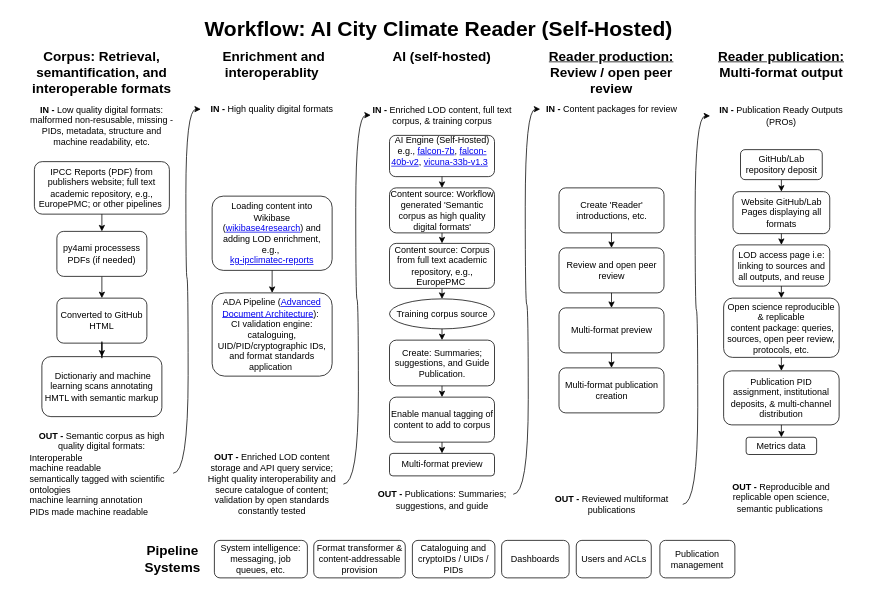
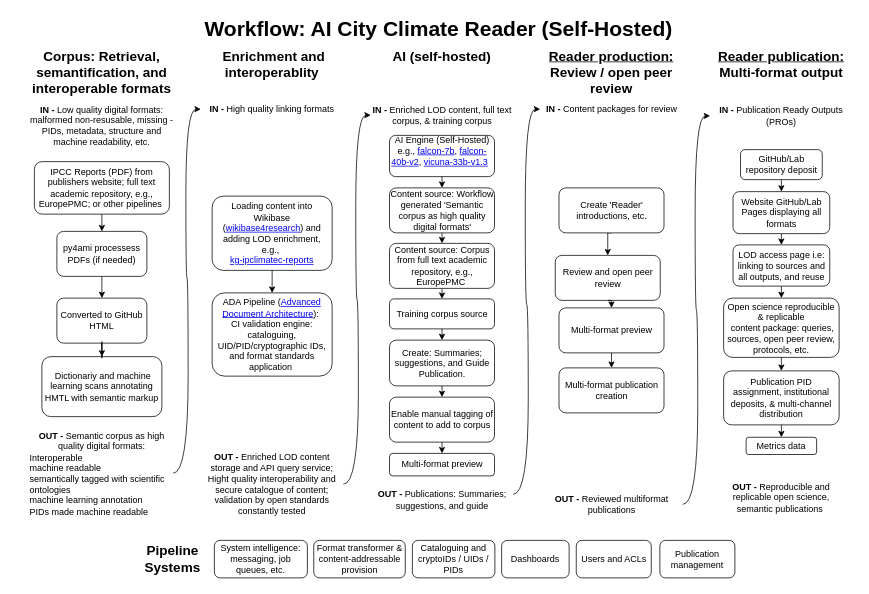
  <mxCell id="0" />
  <mxCell id="1" parent="0" />
  <mxCell id="2" value="&lt;font style=&quot;font-size: 28px;&quot;&gt;&lt;b&gt;Workflow: AI City&amp;nbsp;&lt;span style=&quot;background-color: rgb(255, 255, 255); text-align: start;&quot;&gt;Climate Reader&lt;/span&gt;&lt;/b&gt;&lt;/font&gt;&lt;b style=&quot;border-color: var(--border-color); font-size: 28px;&quot;&gt;&amp;nbsp;(Self-Hosted)&amp;nbsp;&lt;/b&gt;" style="text;html=1;strokeColor=none;fillColor=none;align=center;verticalAlign=middle;whiteSpace=wrap;rounded=0;" vertex="1" parent="1"><mxGeometry x="83" y="20" width="1010" height="36" as="geometry" /></mxCell>
  <mxCell id="3" value="&amp;nbsp;" style="text;html=1;align=center;verticalAlign=middle;resizable=0;points=[];autosize=1;" vertex="1" parent="2"><mxGeometry x="598" y="6" width="30" height="30" as="geometry" /></mxCell>
  <mxCell id="4" style="edgeStyle=orthogonalEdgeStyle;curved=1;rounded=0;orthogonalLoop=1;jettySize=auto;html=1;entryX=0;entryY=0.5;entryDx=0;entryDy=0;" edge="1" parent="1" source="71" target="58"><mxGeometry relative="1" as="geometry"><mxPoint x="59" y="773" as="sourcePoint" /></mxGeometry></mxCell>
  <mxCell id="5" style="edgeStyle=orthogonalEdgeStyle;rounded=0;orthogonalLoop=1;jettySize=auto;html=1;exitX=1;exitY=0.5;exitDx=0;exitDy=0;entryX=0;entryY=0.5;entryDx=0;entryDy=0;curved=1;" edge="1" parent="1" source="59" target="49"><mxGeometry relative="1" as="geometry" /></mxCell>
  <mxCell id="6" style="edgeStyle=orthogonalEdgeStyle;curved=1;rounded=0;orthogonalLoop=1;jettySize=auto;html=1;exitX=1;exitY=0.5;exitDx=0;exitDy=0;entryX=0;entryY=0.5;entryDx=0;entryDy=0;" edge="1" parent="1" source="33" target="21"><mxGeometry relative="1" as="geometry" /></mxCell>
  <mxCell id="7" style="edgeStyle=orthogonalEdgeStyle;rounded=0;orthogonalLoop=1;jettySize=auto;html=1;exitX=1;exitY=0.25;exitDx=0;exitDy=0;curved=1;entryX=0;entryY=0.5;entryDx=0;entryDy=0;" edge="1" parent="1" source="50" target="32"><mxGeometry relative="1" as="geometry"><mxPoint x="709" y="113" as="targetPoint" /></mxGeometry></mxCell>
  <mxCell id="8" value="" style="group" connectable="0" vertex="1" parent="1"><mxGeometry x="946" y="71" width="190" height="607" as="geometry" /></mxCell>
  <mxCell id="9" value="&lt;h2&gt;&lt;u&gt;Reader publication:&lt;/u&gt; Multi-format output&lt;/h2&gt;" style="text;html=1;strokeColor=none;fillColor=none;align=center;verticalAlign=middle;whiteSpace=wrap;rounded=0;" vertex="1" parent="8"><mxGeometry x="6" width="178" height="30" as="geometry" /></mxCell>
  <mxCell id="10" value="Website GitHub/Lab Pages displaying all formats" style="rounded=1;whiteSpace=wrap;html=1;fontSize=12;glass=0;strokeWidth=1;shadow=0;spacing=4;" vertex="1" parent="8"><mxGeometry x="30.5" y="184" width="129" height="56" as="geometry" /></mxCell>
  <mxCell id="11" style="edgeStyle=orthogonalEdgeStyle;rounded=0;orthogonalLoop=1;jettySize=auto;html=1;exitX=0.5;exitY=1;exitDx=0;exitDy=0;entryX=0.5;entryY=0;entryDx=0;entryDy=0;" edge="1" parent="8" source="12" target="10"><mxGeometry relative="1" as="geometry" /></mxCell>
  <mxCell id="12" value="GitHub/Lab repository deposit" style="rounded=1;whiteSpace=wrap;html=1;spacing=4;" vertex="1" parent="8"><mxGeometry x="40.5" y="128" width="109" height="40" as="geometry" /></mxCell>
  <mxCell id="13" value="LOD access page i.e: linking to sources and all outputs, and reuse" style="rounded=1;whiteSpace=wrap;html=1;fontSize=12;glass=0;strokeWidth=1;shadow=0;spacing=4;" vertex="1" parent="8"><mxGeometry x="30.5" y="255" width="129" height="55" as="geometry" /></mxCell>
  <mxCell id="14" style="edgeStyle=orthogonalEdgeStyle;rounded=0;orthogonalLoop=1;jettySize=auto;html=1;exitX=0.5;exitY=1;exitDx=0;exitDy=0;entryX=0.5;entryY=0;entryDx=0;entryDy=0;" edge="1" parent="8" source="10" target="13"><mxGeometry relative="1" as="geometry" /></mxCell>
  <mxCell id="15" value="Open science reproducible &amp;amp; replicable&lt;br&gt;&amp;nbsp;content package: queries, sources, open peer review, protocols, etc." style="rounded=1;whiteSpace=wrap;html=1;fontSize=12;glass=0;strokeWidth=1;shadow=0;spacing=4;" vertex="1" parent="8"><mxGeometry x="18" y="326" width="154" height="79" as="geometry" /></mxCell>
  <mxCell id="16" style="edgeStyle=orthogonalEdgeStyle;rounded=0;orthogonalLoop=1;jettySize=auto;html=1;exitX=0.5;exitY=1;exitDx=0;exitDy=0;entryX=0.5;entryY=0;entryDx=0;entryDy=0;" edge="1" parent="8" source="13" target="15"><mxGeometry relative="1" as="geometry" /></mxCell>
  <mxCell id="17" value="Publication PID assignment, institutional deposits, &amp;amp; multi-channel distribution" style="rounded=1;whiteSpace=wrap;html=1;fontSize=12;glass=0;strokeWidth=1;shadow=0;spacing=4;" vertex="1" parent="8"><mxGeometry x="18" y="423" width="154" height="72" as="geometry" /></mxCell>
  <mxCell id="18" style="edgeStyle=orthogonalEdgeStyle;rounded=0;orthogonalLoop=1;jettySize=auto;html=1;exitX=0.5;exitY=1;exitDx=0;exitDy=0;entryX=0.5;entryY=0;entryDx=0;entryDy=0;" edge="1" parent="8" source="15" target="17"><mxGeometry relative="1" as="geometry" /></mxCell>
  <mxCell id="19" value="Metrics data" style="rounded=1;whiteSpace=wrap;html=1;fontSize=12;glass=0;strokeWidth=1;shadow=0;spacing=4;" vertex="1" parent="8"><mxGeometry x="48" y="511.5" width="94" height="23" as="geometry" /></mxCell>
  <mxCell id="20" style="edgeStyle=orthogonalEdgeStyle;rounded=0;orthogonalLoop=1;jettySize=auto;html=1;exitX=0.5;exitY=1;exitDx=0;exitDy=0;entryX=0.5;entryY=0;entryDx=0;entryDy=0;entryPerimeter=0;" edge="1" parent="8" source="17" target="19"><mxGeometry relative="1" as="geometry" /></mxCell>
  <mxCell id="21" value="&lt;b&gt;IN - &lt;/b&gt;Publication Ready Outputs (PROs)" style="text;html=1;strokeColor=none;fillColor=none;align=center;verticalAlign=middle;whiteSpace=wrap;rounded=0;" vertex="1" parent="8"><mxGeometry y="68" width="190" height="30" as="geometry" /></mxCell>
  <mxCell id="22" value="&lt;b&gt;OUT - &lt;/b&gt;Reproducible and replicable open science, semantic publications&amp;nbsp;" style="text;html=1;strokeColor=none;fillColor=none;align=center;verticalAlign=middle;whiteSpace=wrap;rounded=0;" vertex="1" parent="8"><mxGeometry x="8" y="577" width="174" height="30" as="geometry" /></mxCell>
  <mxCell id="23" value="" style="group" connectable="0" vertex="1" parent="1"><mxGeometry x="712" y="82" width="205" height="605" as="geometry" /></mxCell>
  <mxCell id="24" value="&lt;h2&gt;&lt;u&gt;Reader production:&lt;/u&gt; Review / open peer review&lt;/h2&gt;" style="text;html=1;strokeColor=none;fillColor=none;align=center;verticalAlign=middle;whiteSpace=wrap;rounded=0;" vertex="1" parent="23"><mxGeometry width="205" height="30" as="geometry" /></mxCell>
- <mxCell id="25" value="Review and open peer review" style="rounded=1;whiteSpace=wrap;html=1;fontSize=12;glass=0;strokeWidth=1;shadow=0;" vertex="1" parent="23"><mxGeometry x="32.5" y="248" width="140" height="60" as="geometry" /></mxCell>
+ <mxCell id="25" value="Review and open peer review" style="rounded=1;whiteSpace=wrap;html=1;fontSize=12;glass=0;strokeWidth=1;shadow=0;" vertex="1" parent="23"><mxGeometry x="27.5" y="258" width="140" height="60" as="geometry" /></mxCell>
  <mxCell id="26" style="edgeStyle=orthogonalEdgeStyle;rounded=0;orthogonalLoop=1;jettySize=auto;html=1;exitX=0.5;exitY=1;exitDx=0;exitDy=0;entryX=0.5;entryY=0;entryDx=0;entryDy=0;" edge="1" parent="23" source="27" target="25"><mxGeometry relative="1" as="geometry" /></mxCell>
  <mxCell id="27" value="Create 'Reader' introductions, etc." style="rounded=1;whiteSpace=wrap;html=1;fontSize=12;glass=0;strokeWidth=1;shadow=0;" vertex="1" parent="23"><mxGeometry x="32.5" y="168" width="140" height="60" as="geometry" /></mxCell>
  <mxCell id="28" value="Multi-format preview" style="rounded=1;whiteSpace=wrap;html=1;fontSize=12;glass=0;strokeWidth=1;shadow=0;" vertex="1" parent="23"><mxGeometry x="32.5" y="328" width="140" height="60" as="geometry" /></mxCell>
  <mxCell id="29" style="edgeStyle=orthogonalEdgeStyle;rounded=0;orthogonalLoop=1;jettySize=auto;html=1;exitX=0.5;exitY=1;exitDx=0;exitDy=0;entryX=0.5;entryY=0;entryDx=0;entryDy=0;" edge="1" parent="23" source="25" target="28"><mxGeometry relative="1" as="geometry" /></mxCell>
  <mxCell id="30" value="Multi-format publication creation" style="rounded=1;whiteSpace=wrap;html=1;fontSize=12;glass=0;strokeWidth=1;shadow=0;" vertex="1" parent="23"><mxGeometry x="32.5" y="408" width="140" height="60" as="geometry" /></mxCell>
  <mxCell id="31" style="edgeStyle=orthogonalEdgeStyle;rounded=0;orthogonalLoop=1;jettySize=auto;html=1;exitX=0.5;exitY=1;exitDx=0;exitDy=0;entryX=0.5;entryY=0;entryDx=0;entryDy=0;" edge="1" parent="23" source="28" target="30"><mxGeometry relative="1" as="geometry" /></mxCell>
  <mxCell id="32" value="&lt;b&gt;IN - &lt;/b&gt;Content packages for review" style="text;html=1;strokeColor=none;fillColor=none;align=center;verticalAlign=middle;whiteSpace=wrap;rounded=0;" vertex="1" parent="23"><mxGeometry x="7.5" y="48" width="190" height="30" as="geometry" /></mxCell>
  <mxCell id="33" value="&lt;b&gt;OUT - &lt;/b&gt;Reviewed multiformat publications" style="text;html=1;strokeColor=none;fillColor=none;align=center;verticalAlign=middle;whiteSpace=wrap;rounded=0;" vertex="1" parent="23"><mxGeometry x="7.5" y="575" width="190" height="30" as="geometry" /></mxCell>
  <mxCell id="34" value="" style="group" connectable="0" vertex="1" parent="1"><mxGeometry x="486" y="60" width="205" height="621" as="geometry" /></mxCell>
  <mxCell id="35" value="&lt;h2&gt;AI (self-hosted)&lt;/h2&gt;" style="text;html=1;strokeColor=none;fillColor=none;align=center;verticalAlign=middle;whiteSpace=wrap;rounded=0;" vertex="1" parent="34"><mxGeometry width="205" height="30" as="geometry" /></mxCell>
- <mxCell id="36" value="Training corpus source" style="ellipse;whiteSpace=wrap;html=1;fontSize=12;glass=0;strokeWidth=1;shadow=0;spacing=2;" vertex="1" parent="34"><mxGeometry x="32.5" y="338" width="140" height="40" as="geometry" /></mxCell>
+ <mxCell id="36" value="Training corpus source" style="rounded=1;whiteSpace=wrap;html=1;fontSize=12;glass=0;strokeWidth=1;shadow=0;spacing=2;" vertex="1" parent="34"><mxGeometry x="32.5" y="338" width="140" height="40" as="geometry" /></mxCell>
  <mxCell id="37" value="AI Engine (Self-Hosted) e.g.,&amp;nbsp;&lt;a href=&quot;https://huggingface.co/h2oai/h2ogpt-gm-oasst1-en-2048-falcon-7b-v3&quot;&gt;falcon-7b&lt;/a&gt;,&amp;nbsp;&lt;a href=&quot;https://huggingface.co/h2oai/h2ogpt-gm-oasst1-en-2048-falcon-40b-v2&quot;&gt;falcon-40b-v2&lt;/a&gt;,&amp;nbsp;&lt;a href=&quot;https://huggingface.co/lmsys/vicuna-33b-v1.3&quot;&gt;vicuna-33b-v1.3&lt;/a&gt;&amp;nbsp;&amp;nbsp; &amp;nbsp;" style="rounded=1;whiteSpace=wrap;html=1;spacing=2;" vertex="1" parent="34"><mxGeometry x="32.5" y="120" width="140" height="55" as="geometry" /></mxCell>
  <mxCell id="38" value="Content source: Workflow generated '&lt;span style=&quot;border-color: var(--border-color);&quot;&gt;Semantic corpus as&lt;/span&gt;&lt;b style=&quot;border-color: var(--border-color);&quot;&gt;&amp;nbsp;&lt;/b&gt;high quality digital formats'" style="rounded=1;whiteSpace=wrap;html=1;fontSize=12;glass=0;strokeWidth=1;shadow=0;spacing=2;" vertex="1" parent="34"><mxGeometry x="32.5" y="190" width="140" height="60" as="geometry" /></mxCell>
  <mxCell id="39" style="edgeStyle=orthogonalEdgeStyle;rounded=0;orthogonalLoop=1;jettySize=auto;html=1;exitX=0.5;exitY=1;exitDx=0;exitDy=0;entryX=0.5;entryY=0;entryDx=0;entryDy=0;" edge="1" parent="34" source="37" target="38"><mxGeometry relative="1" as="geometry" /></mxCell>
  <mxCell id="40" style="edgeStyle=orthogonalEdgeStyle;rounded=0;orthogonalLoop=1;jettySize=auto;html=1;exitX=0.5;exitY=1;exitDx=0;exitDy=0;entryX=0.5;entryY=0;entryDx=0;entryDy=0;" edge="1" parent="34" source="41" target="36"><mxGeometry relative="1" as="geometry" /></mxCell>
  <mxCell id="41" value="Content source: Corpus from full text academic repository, e.g., EuropePMC&amp;nbsp;" style="rounded=1;whiteSpace=wrap;html=1;fontSize=12;glass=0;strokeWidth=1;shadow=0;spacing=2;" vertex="1" parent="34"><mxGeometry x="32.5" y="264" width="140" height="60" as="geometry" /></mxCell>
  <mxCell id="42" style="edgeStyle=orthogonalEdgeStyle;rounded=0;orthogonalLoop=1;jettySize=auto;html=1;exitX=0.5;exitY=1;exitDx=0;exitDy=0;entryX=0.5;entryY=0;entryDx=0;entryDy=0;" edge="1" parent="34" source="38" target="41"><mxGeometry relative="1" as="geometry" /></mxCell>
  <mxCell id="43" value="Create: Summaries; suggestions, and Guide Publication." style="rounded=1;whiteSpace=wrap;html=1;fontSize=12;glass=0;strokeWidth=1;shadow=0;spacing=2;" vertex="1" parent="34"><mxGeometry x="32.5" y="393" width="140" height="61" as="geometry" /></mxCell>
  <mxCell id="44" value="&amp;nbsp;" style="text;html=1;align=center;verticalAlign=middle;resizable=0;points=[];autosize=1;" vertex="1" parent="43"><mxGeometry x="55" y="31" width="30" height="30" as="geometry" /></mxCell>
  <mxCell id="45" style="edgeStyle=orthogonalEdgeStyle;rounded=0;orthogonalLoop=1;jettySize=auto;html=1;exitX=0.5;exitY=1;exitDx=0;exitDy=0;entryX=0.5;entryY=0;entryDx=0;entryDy=0;" edge="1" parent="34" source="36" target="43"><mxGeometry relative="1" as="geometry" /></mxCell>
  <mxCell id="46" style="edgeStyle=none;rounded=0;orthogonalLoop=1;jettySize=auto;html=1;exitX=0.5;exitY=1;exitDx=0;exitDy=0;" edge="1" parent="34" source="47"><mxGeometry relative="1" as="geometry"><mxPoint x="102.5" y="500" as="targetPoint" /></mxGeometry></mxCell>
  <mxCell id="47" value="Enable manual tagging of content to add to corpus" style="rounded=1;whiteSpace=wrap;html=1;fontSize=12;glass=0;strokeWidth=1;shadow=0;spacing=2;" vertex="1" parent="34"><mxGeometry x="32.5" y="469" width="140" height="60" as="geometry" /></mxCell>
  <mxCell id="48" style="edgeStyle=orthogonalEdgeStyle;rounded=0;orthogonalLoop=1;jettySize=auto;html=1;exitX=0.5;exitY=1;exitDx=0;exitDy=0;entryX=0.5;entryY=0;entryDx=0;entryDy=0;" edge="1" parent="34" source="43" target="47"><mxGeometry relative="1" as="geometry" /></mxCell>
  <mxCell id="49" value="&lt;b&gt;IN - &lt;/b&gt;Enriched LOD content, full text corpus, &amp;amp; training corpus" style="text;html=1;strokeColor=none;fillColor=none;align=center;verticalAlign=middle;whiteSpace=wrap;rounded=0;" vertex="1" parent="34"><mxGeometry x="7.5" y="78" width="190" height="30" as="geometry" /></mxCell>
  <mxCell id="50" value="&lt;b&gt;OUT - &lt;/b&gt;Publications: Summaries; suggestions, and guide" style="text;html=1;strokeColor=none;fillColor=none;align=center;verticalAlign=middle;whiteSpace=wrap;rounded=0;" vertex="1" parent="34"><mxGeometry x="7.5" y="591" width="190" height="30" as="geometry" /></mxCell>
  <mxCell id="51" value="Multi-format preview" style="rounded=1;whiteSpace=wrap;html=1;fontSize=12;glass=0;strokeWidth=1;shadow=0;spacing=2;" vertex="1" parent="34"><mxGeometry x="32.5" y="544" width="140" height="30" as="geometry" /></mxCell>
  <mxCell id="52" style="edgeStyle=none;rounded=0;orthogonalLoop=1;jettySize=auto;html=1;exitX=0.5;exitY=1;exitDx=0;exitDy=0;entryX=0.5;entryY=0;entryDx=0;entryDy=0;" edge="1" parent="34" source="47" target="51"><mxGeometry relative="1" as="geometry" /></mxCell>
  <mxCell id="53" value="" style="group" connectable="0" vertex="1" parent="1"><mxGeometry x="267" y="71" width="190" height="589" as="geometry" /></mxCell>
  <mxCell id="54" value="&lt;h2&gt;&amp;nbsp;Enrichment and interoperablity&lt;/h2&gt;" style="text;html=1;strokeColor=none;fillColor=none;align=center;verticalAlign=middle;whiteSpace=wrap;rounded=0;" vertex="1" parent="53"><mxGeometry x="20" width="150" height="30" as="geometry" /></mxCell>
  <mxCell id="55" value="Loading content into Wikibase (&lt;a href=&quot;https://nfdi4culture.de/services/details/wikibase4research.html&quot;&gt;wikibase4research&lt;/a&gt;) and adding LOD enrichment, e.g.,&amp;nbsp;&lt;br&gt;&lt;a href=&quot;https://kg-ipclimatec-reports.wikibase.cloud/wiki/Main_Page&quot;&gt;kg-ipclimatec-reports&lt;/a&gt;" style="rounded=1;whiteSpace=wrap;html=1;fontSize=12;glass=0;strokeWidth=1;shadow=0;spacing=8;" vertex="1" parent="53"><mxGeometry x="15" y="190" width="160" height="99" as="geometry" /></mxCell>
  <mxCell id="56" value="ADA Pipeline (&lt;a href=&quot;https://github.com/TIBHannover/ADA&quot;&gt;Advanced Document Architecture&lt;/a&gt;):&amp;nbsp;&lt;span id=&quot;docs-internal-guid-bdc44ef2-7fff-72a0-070d-18869d13df16&quot;&gt;&lt;/span&gt;&lt;br&gt;CI validation engine: cataloguing, UID/PID/cryptographic IDs, and format standards application&amp;nbsp;&lt;span id=&quot;docs-internal-guid-371aaedd-7fff-ebd1-4b76-38ff8bda45d9&quot;&gt;&lt;/span&gt;&lt;span id=&quot;docs-internal-guid-eb73a7f1-7fff-24d7-831a-840bf4944e65&quot;&gt;&lt;/span&gt;&lt;span id=&quot;docs-internal-guid-bdc44ef2-7fff-72a0-070d-18869d13df16&quot;&gt;&lt;/span&gt;" style="rounded=1;whiteSpace=wrap;html=1;fontSize=12;glass=0;strokeWidth=1;shadow=0;spacing=8;" vertex="1" parent="53"><mxGeometry x="15" y="319" width="160" height="111" as="geometry" /></mxCell>
  <mxCell id="57" style="edgeStyle=none;rounded=0;orthogonalLoop=1;jettySize=auto;html=1;exitX=0.5;exitY=1;exitDx=0;exitDy=0;entryX=0.5;entryY=0;entryDx=0;entryDy=0;" edge="1" parent="53" source="55" target="56"><mxGeometry relative="1" as="geometry" /></mxCell>
- <mxCell id="58" value="&lt;b&gt;IN -&amp;nbsp;&lt;/b&gt;High quality digital formats" style="text;html=1;strokeColor=none;fillColor=none;align=center;verticalAlign=middle;whiteSpace=wrap;rounded=0;" vertex="1" parent="53"><mxGeometry y="59" width="190" height="30" as="geometry" /></mxCell>
+ <mxCell id="58" value="&lt;b&gt;IN -&amp;nbsp;&lt;/b&gt;High quality linking formats" style="text;html=1;strokeColor=none;fillColor=none;align=center;verticalAlign=middle;whiteSpace=wrap;rounded=0;" vertex="1" parent="53"><mxGeometry y="59" width="190" height="30" as="geometry" /></mxCell>
  <mxCell id="59" value="&lt;b&gt;OUT - &lt;/b&gt;Enriched&amp;nbsp;LOD content storage and API query service; Hight quality interoperability and secure catalogue of content; validation by open standards constantly tested" style="text;html=1;strokeColor=none;fillColor=none;align=center;verticalAlign=middle;whiteSpace=wrap;rounded=0;" vertex="1" parent="53"><mxGeometry y="559" width="190" height="30" as="geometry" /></mxCell>
  <mxCell id="60" value="" style="group" connectable="0" vertex="1" parent="1"><mxGeometry x="20" y="82" width="230" height="599" as="geometry" /></mxCell>
  <mxCell id="61" value="IPCC Reports (PDF) from publishers website; full text academic repository, e.g., EuropePMC; or other pipelines&amp;nbsp;" style="rounded=1;whiteSpace=wrap;html=1;fontSize=12;glass=0;strokeWidth=1;shadow=0;spacing=2;" vertex="1" parent="60"><mxGeometry x="25" y="133" width="180" height="70" as="geometry" /></mxCell>
  <mxCell id="62" value="Converted to GitHub HTML" style="rounded=1;whiteSpace=wrap;html=1;fontSize=12;glass=0;strokeWidth=1;shadow=0;spacing=2;" vertex="1" parent="60"><mxGeometry x="55" y="315" width="120" height="60" as="geometry" /></mxCell>
  <mxCell id="63" value="&lt;h2&gt;Corpus: Retrieval, semantification, and interoperable formats&lt;/h2&gt;" style="text;html=1;strokeColor=none;fillColor=none;align=center;verticalAlign=middle;whiteSpace=wrap;rounded=0;" vertex="1" parent="60"><mxGeometry width="230" height="30" as="geometry" /></mxCell>
  <mxCell id="64" style="edgeStyle=orthogonalEdgeStyle;rounded=0;orthogonalLoop=1;jettySize=auto;html=1;exitX=0.5;exitY=1;exitDx=0;exitDy=0;entryX=0.5;entryY=0;entryDx=0;entryDy=0;" edge="1" parent="60" source="65" target="62"><mxGeometry relative="1" as="geometry" /></mxCell>
  <mxCell id="65" value="py4ami processess PDFs (if needed)" style="rounded=1;whiteSpace=wrap;html=1;spacing=2;" vertex="1" parent="60"><mxGeometry x="55" y="226" width="120" height="60" as="geometry" /></mxCell>
  <mxCell id="66" style="edgeStyle=orthogonalEdgeStyle;rounded=0;orthogonalLoop=1;jettySize=auto;html=1;exitX=0.5;exitY=1;exitDx=0;exitDy=0;entryX=0.5;entryY=0;entryDx=0;entryDy=0;" edge="1" parent="60" source="61" target="65"><mxGeometry relative="1" as="geometry" /></mxCell>
  <mxCell id="67" value="&amp;nbsp;Dictionariy and machine learning scans annotating HMTL with semantic markup" style="rounded=1;whiteSpace=wrap;html=1;spacing=2;" vertex="1" parent="60"><mxGeometry x="35" y="393" width="160" height="80" as="geometry" /></mxCell>
  <mxCell id="68" value="&amp;nbsp;" style="text;html=1;align=center;verticalAlign=middle;resizable=0;points=[];autosize=1;" vertex="1" parent="67"><mxGeometry x="65" y="45" width="30" height="30" as="geometry" /></mxCell>
  <mxCell id="69" value="" style="edgeStyle=orthogonalEdgeStyle;rounded=0;orthogonalLoop=1;jettySize=auto;html=1;" edge="1" parent="60" source="62" target="67"><mxGeometry relative="1" as="geometry" /></mxCell>
  <mxCell id="70" value="&lt;b&gt;IN -&amp;nbsp;&lt;/b&gt;Low quality digital formats: malformed non-resusable, missing - PIDs, metadata, structure and machine readability, etc." style="text;html=1;strokeColor=none;fillColor=none;align=center;verticalAlign=middle;whiteSpace=wrap;rounded=0;" vertex="1" parent="60"><mxGeometry x="18" y="70" width="194" height="30" as="geometry" /></mxCell>
  <mxCell id="71" value="&lt;b&gt;OUT - &lt;/b&gt;Semantic corpus as&amp;nbsp;high quality digital formats:&lt;br&gt;&lt;div style=&quot;text-align: left;&quot;&gt;&lt;span style=&quot;background-color: initial;&quot;&gt;Interoperable&lt;/span&gt;&lt;/div&gt;&lt;span style=&quot;background-color: initial;&quot;&gt;&lt;div style=&quot;text-align: left;&quot;&gt;&lt;span style=&quot;background-color: initial;&quot;&gt;machine readable&lt;/span&gt;&lt;/div&gt;&lt;/span&gt;&lt;span style=&quot;background-color: initial;&quot;&gt;&lt;div style=&quot;text-align: left;&quot;&gt;&lt;span style=&quot;background-color: initial;&quot;&gt;semantically tagged with scientific ontologies&lt;/span&gt;&lt;/div&gt;&lt;/span&gt;&lt;span style=&quot;background-color: initial;&quot;&gt;&lt;div style=&quot;text-align: left;&quot;&gt;&lt;span style=&quot;background-color: initial;&quot;&gt;machine learning annotation&lt;/span&gt;&lt;/div&gt;&lt;/span&gt;&lt;span style=&quot;background-color: initial;&quot;&gt;&lt;div style=&quot;text-align: left;&quot;&gt;&lt;span style=&quot;background-color: initial;&quot;&gt;PIDs made machine readable&lt;/span&gt;&lt;/div&gt;&lt;/span&gt;" style="text;html=1;strokeColor=none;fillColor=none;align=center;verticalAlign=middle;whiteSpace=wrap;rounded=0;spacing=0;" vertex="1" parent="60"><mxGeometry x="20" y="498" width="190" height="101" as="geometry" /></mxCell>
  <mxCell id="72" value="" style="group" connectable="0" vertex="1" parent="1"><mxGeometry x="169" y="720" width="810" height="50" as="geometry" /></mxCell>
  <mxCell id="73" value="&lt;h2&gt;Pipeline Systems&lt;/h2&gt;" style="text;html=1;strokeColor=none;fillColor=none;align=center;verticalAlign=middle;whiteSpace=wrap;rounded=0;" vertex="1" parent="72"><mxGeometry y="10" width="121" height="30" as="geometry" /></mxCell>
  <mxCell id="74" value="System intelligence: messaging, job queues, etc." style="rounded=1;whiteSpace=wrap;html=1;fontSize=12;glass=0;strokeWidth=1;shadow=0;spacing=4;" vertex="1" parent="72"><mxGeometry x="116" width="124" height="50" as="geometry" /></mxCell>
  <mxCell id="75" value="Format transformer &amp;amp; content-addressable provision" style="rounded=1;whiteSpace=wrap;html=1;fontSize=12;glass=0;strokeWidth=1;shadow=0;spacing=4;" vertex="1" parent="72"><mxGeometry x="248.5" width="122" height="50" as="geometry" /></mxCell>
  <mxCell id="76" value="Cataloguing and cryptoIDs / UIDs / PIDs" style="rounded=1;whiteSpace=wrap;html=1;fontSize=12;glass=0;strokeWidth=1;shadow=0;spacing=4;" vertex="1" parent="72"><mxGeometry x="380" width="110" height="50" as="geometry" /></mxCell>
  <mxCell id="77" value="Dashboards" style="rounded=1;whiteSpace=wrap;html=1;fontSize=12;glass=0;strokeWidth=1;shadow=0;spacing=4;" vertex="1" parent="72"><mxGeometry x="499" width="90" height="50" as="geometry" /></mxCell>
  <mxCell id="78" value="Users and ACLs" style="rounded=1;whiteSpace=wrap;html=1;fontSize=12;glass=0;strokeWidth=1;shadow=0;spacing=4;" vertex="1" parent="72"><mxGeometry x="598.5" width="100" height="50" as="geometry" /></mxCell>
  <mxCell id="79" value="Publication management" style="rounded=1;whiteSpace=wrap;html=1;fontSize=12;glass=0;strokeWidth=1;shadow=0;spacing=4;" vertex="1" parent="72"><mxGeometry x="710" width="100" height="50" as="geometry" /></mxCell>
